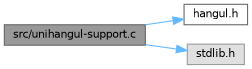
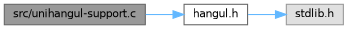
  digraph {
    rankdir=LR
    node [fontname=Helvetica fontsize=10 shape=box style=filled]
    edge [color=steelblue1 fontname=Helvetica fontsize=10 labelfontname=Helvetica labelfontsize=10 style=solid]
    n1 [color=gray40 fillcolor=grey60 fontcolor=black height=0.2 label="src/unihangul-support.c" width=0.4]
    n2 [color=grey40 fillcolor=white height=0.2 label="hangul.h" width=0.4]
    n3 [color=grey60 fillcolor="#E0E0E0" height=0.2 label="stdlib.h" width=0.4]
    n1 -> n2
-   n1 -> n3
+   n2 -> n3
  }
